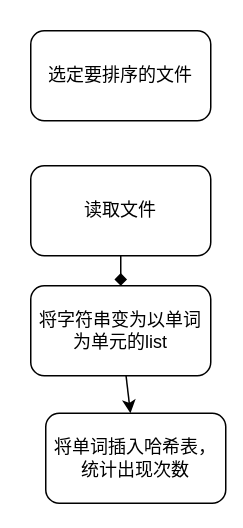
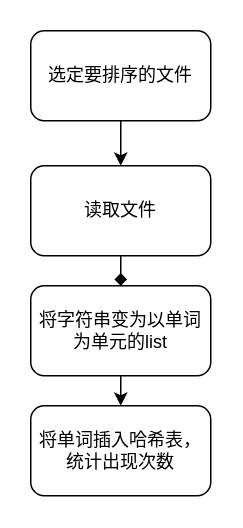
  <mxCell id="0" />
  <mxCell id="1" parent="0" />
+ <mxCell id="2" value="" style="edgeStyle=none;html=1;" edge="1" parent="1" source="3" target="5"><mxGeometry relative="1" as="geometry" /></mxCell>
  <mxCell id="3" value="选定要排序的文件" style="rounded=1;whiteSpace=wrap;html=1;" vertex="1" parent="1"><mxGeometry x="20" y="20" width="120" height="60" as="geometry" /></mxCell>
  <mxCell id="4" value="" style="edgeStyle=none;html=1;endArrow=diamond;" edge="1" parent="1" source="5" target="7"><mxGeometry relative="1" as="geometry" /></mxCell>
  <mxCell id="5" value="读取文件" style="rounded=1;whiteSpace=wrap;html=1;" vertex="1" parent="1"><mxGeometry x="20" y="110" width="120" height="60" as="geometry" /></mxCell>
  <mxCell id="6" value="" style="edgeStyle=none;html=1;" edge="1" parent="1" source="7" target="8"><mxGeometry relative="1" as="geometry" /></mxCell>
  <mxCell id="7" value="将字符串变为以单词为单元的list" style="whiteSpace=wrap;html=1;rounded=1;" vertex="1" parent="1"><mxGeometry x="20" y="190" width="120" height="60" as="geometry" /></mxCell>
- <mxCell id="8" value="将单词插入哈希表，统计出现次数" style="whiteSpace=wrap;html=1;rounded=1;" vertex="1" parent="1"><mxGeometry x="30" y="275" width="120" height="60" as="geometry" /></mxCell>
+ <mxCell id="8" value="将单词插入哈希表，统计出现次数" style="whiteSpace=wrap;html=1;rounded=1;" vertex="1" parent="1"><mxGeometry x="20" y="270" width="120" height="60" as="geometry" /></mxCell>
